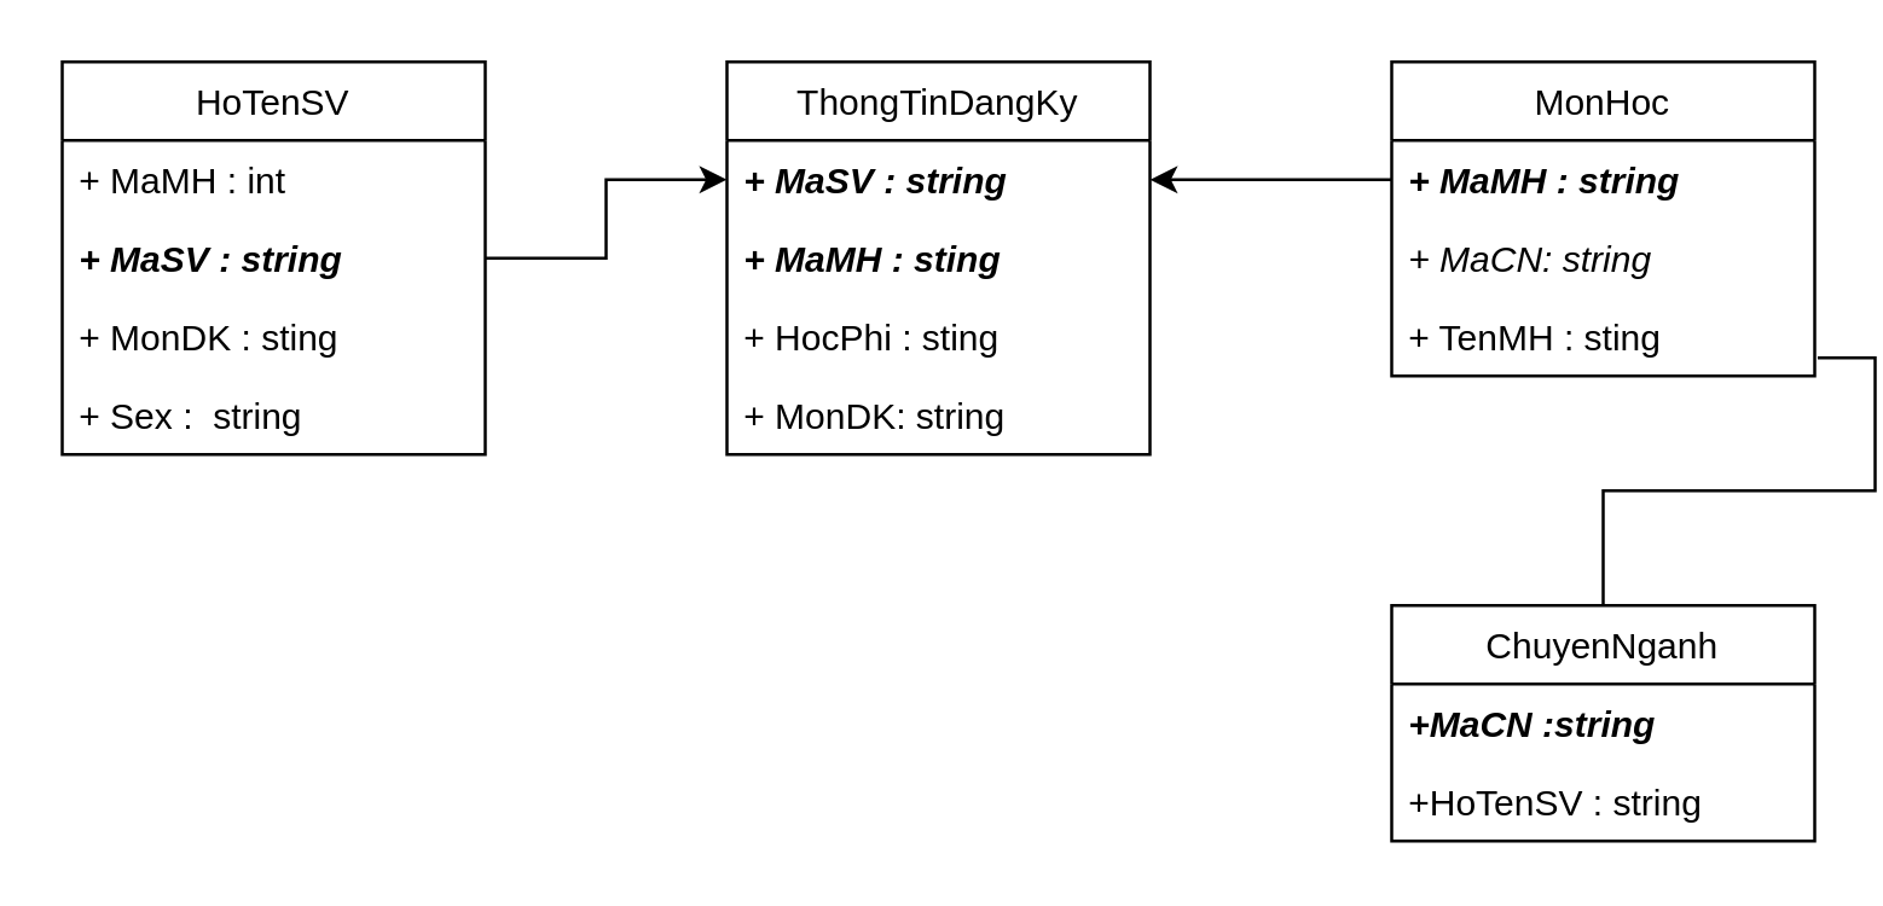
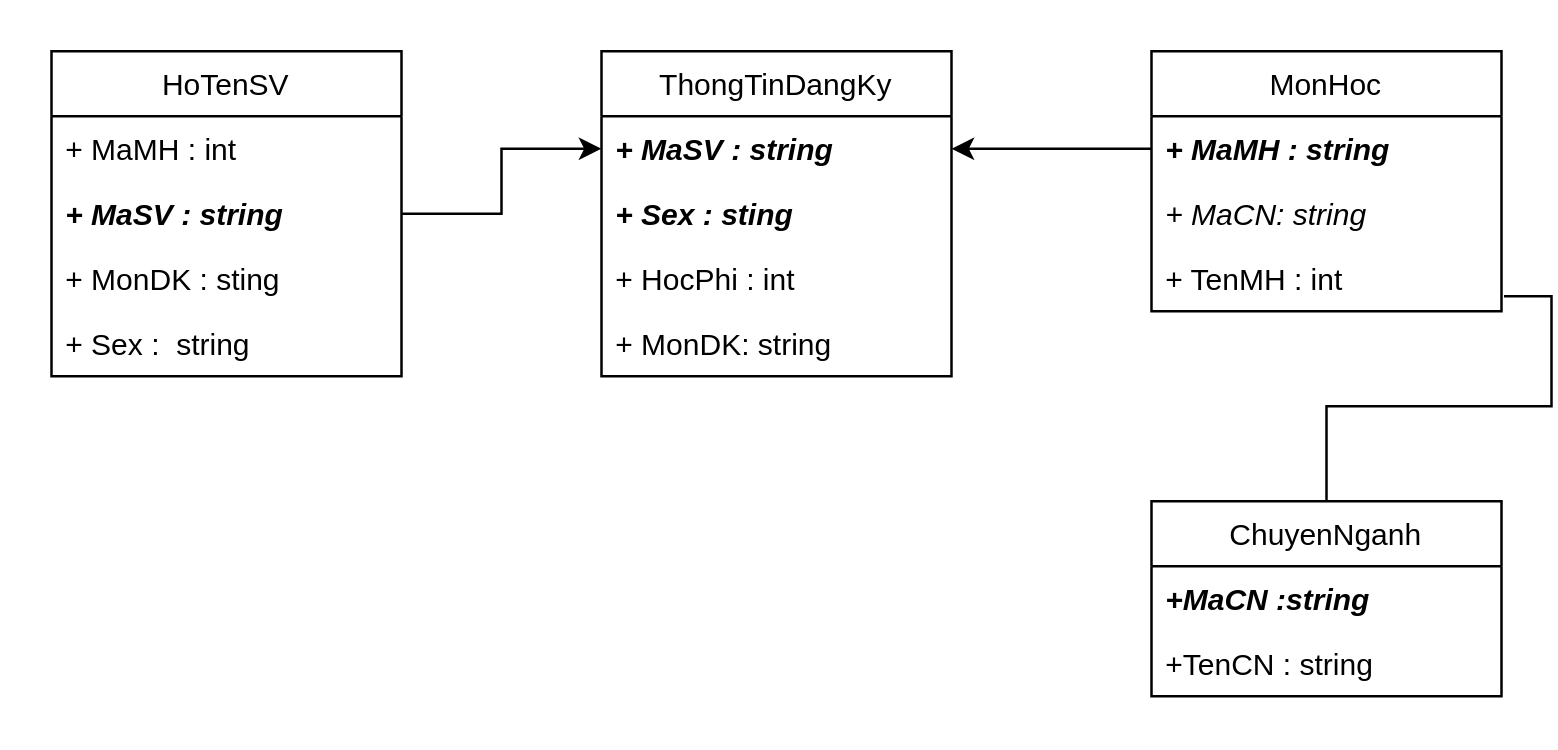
  <mxCell id="0" />
  <mxCell id="1" parent="0" />
  <mxCell id="2" value="HoTenSV" style="swimlane;fontStyle=0;childLayout=stackLayout;horizontal=1;startSize=26;fillColor=none;horizontalStack=0;resizeParent=1;resizeParentMax=0;resizeLast=0;collapsible=1;marginBottom=0;" vertex="1" parent="1"><mxGeometry x="20" y="20" width="140" height="130" as="geometry" /></mxCell>
  <mxCell id="3" value="+ MaMH : int&#10; " style="text;strokeColor=none;fillColor=none;align=left;verticalAlign=top;spacingLeft=4;spacingRight=4;overflow=hidden;rotatable=0;points=[[0,0.5],[1,0.5]];portConstraint=eastwest;" vertex="1" parent="2"><mxGeometry y="26" width="140" height="26" as="geometry" /></mxCell>
  <mxCell id="4" value="+ MaSV : string" style="text;strokeColor=none;fillColor=none;align=left;verticalAlign=top;spacingLeft=4;spacingRight=4;overflow=hidden;rotatable=0;points=[[0,0.5],[1,0.5]];portConstraint=eastwest;fontStyle=3" vertex="1" parent="2"><mxGeometry y="52" width="140" height="26" as="geometry" /></mxCell>
  <mxCell id="5" value="+ MonDK : sting" style="text;strokeColor=none;fillColor=none;align=left;verticalAlign=top;spacingLeft=4;spacingRight=4;overflow=hidden;rotatable=0;points=[[0,0.5],[1,0.5]];portConstraint=eastwest;" vertex="1" parent="2"><mxGeometry y="78" width="140" height="26" as="geometry" /></mxCell>
  <mxCell id="6" value="+ Sex :  string" style="text;strokeColor=none;fillColor=none;align=left;verticalAlign=top;spacingLeft=4;spacingRight=4;overflow=hidden;rotatable=0;points=[[0,0.5],[1,0.5]];portConstraint=eastwest;" vertex="1" parent="2"><mxGeometry y="104" width="140" height="26" as="geometry" /></mxCell>
  <mxCell id="7" value="ThongTinDangKy" style="swimlane;fontStyle=0;childLayout=stackLayout;horizontal=1;startSize=26;fillColor=none;horizontalStack=0;resizeParent=1;resizeParentMax=0;resizeLast=0;collapsible=1;marginBottom=0;" vertex="1" parent="1"><mxGeometry x="240" y="20" width="140" height="130" as="geometry" /></mxCell>
  <mxCell id="8" value="+ MaSV : string" style="text;strokeColor=none;fillColor=none;align=left;verticalAlign=top;spacingLeft=4;spacingRight=4;overflow=hidden;rotatable=0;points=[[0,0.5],[1,0.5]];portConstraint=eastwest;fontStyle=3" vertex="1" parent="7"><mxGeometry y="26" width="140" height="26" as="geometry" /></mxCell>
- <mxCell id="9" value="+ MaMH : sting" style="text;strokeColor=none;fillColor=none;align=left;verticalAlign=top;spacingLeft=4;spacingRight=4;overflow=hidden;rotatable=0;points=[[0,0.5],[1,0.5]];portConstraint=eastwest;fontStyle=3" vertex="1" parent="7"><mxGeometry y="52" width="140" height="26" as="geometry" /></mxCell>
- <mxCell id="10" value="+ HocPhi : sting" style="text;strokeColor=none;fillColor=none;align=left;verticalAlign=top;spacingLeft=4;spacingRight=4;overflow=hidden;rotatable=0;points=[[0,0.5],[1,0.5]];portConstraint=eastwest;" vertex="1" parent="7"><mxGeometry y="78" width="140" height="26" as="geometry" /></mxCell>
+ <mxCell id="9" value="+ Sex : sting" style="text;strokeColor=none;fillColor=none;align=left;verticalAlign=top;spacingLeft=4;spacingRight=4;overflow=hidden;rotatable=0;points=[[0,0.5],[1,0.5]];portConstraint=eastwest;fontStyle=3" vertex="1" parent="7"><mxGeometry y="52" width="140" height="26" as="geometry" /></mxCell>
+ <mxCell id="10" value="+ HocPhi : int" style="text;strokeColor=none;fillColor=none;align=left;verticalAlign=top;spacingLeft=4;spacingRight=4;overflow=hidden;rotatable=0;points=[[0,0.5],[1,0.5]];portConstraint=eastwest;" vertex="1" parent="7"><mxGeometry y="78" width="140" height="26" as="geometry" /></mxCell>
  <mxCell id="11" value="+ MonDK: string" style="text;strokeColor=none;fillColor=none;align=left;verticalAlign=top;spacingLeft=4;spacingRight=4;overflow=hidden;rotatable=0;points=[[0,0.5],[1,0.5]];portConstraint=eastwest;" vertex="1" parent="7"><mxGeometry y="104" width="140" height="26" as="geometry" /></mxCell>
  <mxCell id="12" value="MonHoc" style="swimlane;fontStyle=0;childLayout=stackLayout;horizontal=1;startSize=26;fillColor=none;horizontalStack=0;resizeParent=1;resizeParentMax=0;resizeLast=0;collapsible=1;marginBottom=0;" vertex="1" parent="1"><mxGeometry x="460" y="20" width="140" height="104" as="geometry" /></mxCell>
  <mxCell id="13" value="+ MaMH : string" style="text;strokeColor=none;fillColor=none;align=left;verticalAlign=top;spacingLeft=4;spacingRight=4;overflow=hidden;rotatable=0;points=[[0,0.5],[1,0.5]];portConstraint=eastwest;fontStyle=3" vertex="1" parent="12"><mxGeometry y="26" width="140" height="26" as="geometry" /></mxCell>
  <mxCell id="14" value="+ MaCN: string" style="text;strokeColor=none;fillColor=none;align=left;verticalAlign=top;spacingLeft=4;spacingRight=4;overflow=hidden;rotatable=0;points=[[0,0.5],[1,0.5]];portConstraint=eastwest;fontStyle=2" vertex="1" parent="12"><mxGeometry y="52" width="140" height="26" as="geometry" /></mxCell>
- <mxCell id="15" value="+ TenMH : sting" style="text;strokeColor=none;fillColor=none;align=left;verticalAlign=top;spacingLeft=4;spacingRight=4;overflow=hidden;rotatable=0;points=[[0,0.5],[1,0.5]];portConstraint=eastwest;" vertex="1" parent="12"><mxGeometry y="78" width="140" height="26" as="geometry" /></mxCell>
+ <mxCell id="15" value="+ TenMH : int" style="text;strokeColor=none;fillColor=none;align=left;verticalAlign=top;spacingLeft=4;spacingRight=4;overflow=hidden;rotatable=0;points=[[0,0.5],[1,0.5]];portConstraint=eastwest;" vertex="1" parent="12"><mxGeometry y="78" width="140" height="26" as="geometry" /></mxCell>
  <mxCell id="16" value="" style="edgeStyle=orthogonalEdgeStyle;rounded=0;orthogonalLoop=1;jettySize=auto;html=1;entryX=1.007;entryY=0.769;entryDx=0;entryDy=0;entryPerimeter=0;endArrow=none;" edge="1" parent="1" source="17" target="15"><mxGeometry relative="1" as="geometry"><mxPoint x="600" y="137" as="targetPoint" /></mxGeometry></mxCell>
  <mxCell id="17" value="ChuyenNganh" style="swimlane;fontStyle=0;childLayout=stackLayout;horizontal=1;startSize=26;fillColor=none;horizontalStack=0;resizeParent=1;resizeParentMax=0;resizeLast=0;collapsible=1;marginBottom=0;" vertex="1" parent="1"><mxGeometry x="460" y="200" width="140" height="78" as="geometry" /></mxCell>
  <mxCell id="18" value="+MaCN :string" style="text;strokeColor=none;fillColor=none;align=left;verticalAlign=top;spacingLeft=4;spacingRight=4;overflow=hidden;rotatable=0;points=[[0,0.5],[1,0.5]];portConstraint=eastwest;fontStyle=3" vertex="1" parent="17"><mxGeometry y="26" width="140" height="26" as="geometry" /></mxCell>
- <mxCell id="19" value="+HoTenSV : string " style="text;strokeColor=none;fillColor=none;align=left;verticalAlign=top;spacingLeft=4;spacingRight=4;overflow=hidden;rotatable=0;points=[[0,0.5],[1,0.5]];portConstraint=eastwest;" vertex="1" parent="17"><mxGeometry y="52" width="140" height="26" as="geometry" /></mxCell>
+ <mxCell id="19" value="+TenCN : string " style="text;strokeColor=none;fillColor=none;align=left;verticalAlign=top;spacingLeft=4;spacingRight=4;overflow=hidden;rotatable=0;points=[[0,0.5],[1,0.5]];portConstraint=eastwest;" vertex="1" parent="17"><mxGeometry y="52" width="140" height="26" as="geometry" /></mxCell>
  <mxCell id="20" value="" style="edgeStyle=orthogonalEdgeStyle;rounded=0;orthogonalLoop=1;jettySize=auto;html=1;" edge="1" parent="1" source="13" target="8"><mxGeometry relative="1" as="geometry"><Array as="points"><mxPoint x="420" y="59" /><mxPoint x="420" y="59" /></Array></mxGeometry></mxCell>
  <mxCell id="21" value="" style="edgeStyle=orthogonalEdgeStyle;rounded=0;orthogonalLoop=1;jettySize=auto;html=1;" edge="1" parent="1" source="4" target="8"><mxGeometry relative="1" as="geometry" /></mxCell>
